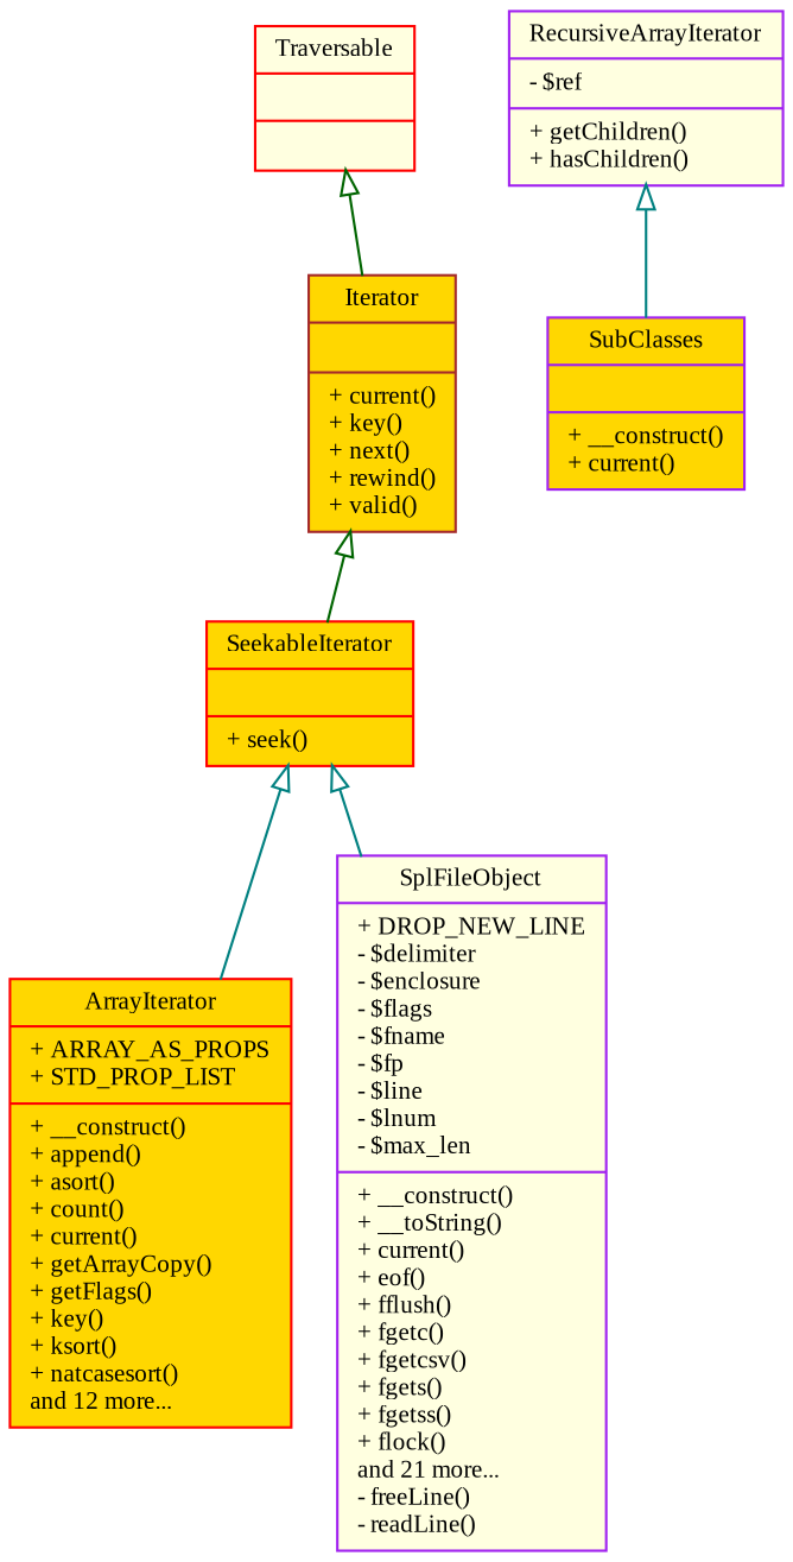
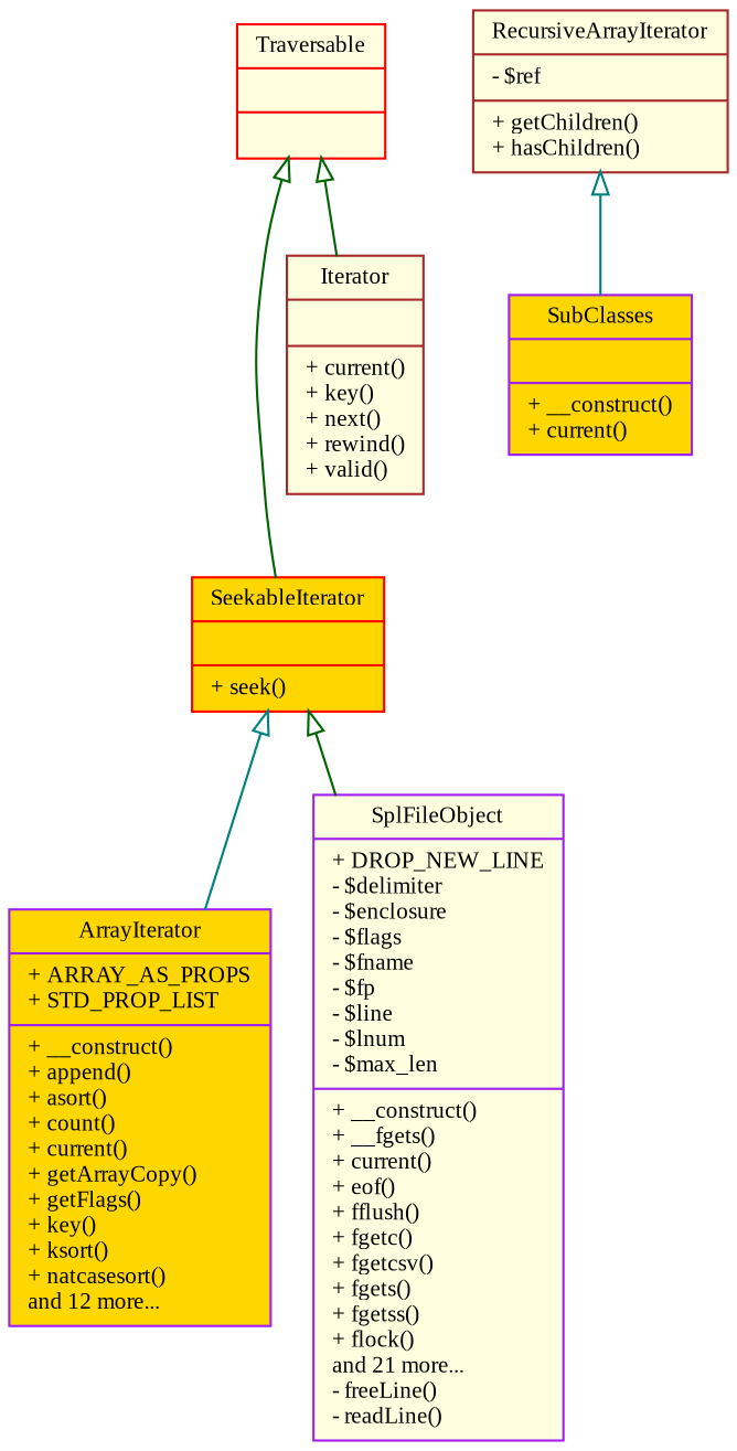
  digraph {
    fontname="Liberation Serif"
    node [color=purple fillcolor=gold fontname="Liberation Serif" fontsize=10 shape=record style=filled]
    edge [arrowtail=onormal color=darkgreen dir=back fontname="Liberation Serif" fontsize=10 labelfontname=Helvetica labelfontsize=10 style=solid]
    n1 [color=red fontcolor=black height=0.2 label="{SeekableIterator\n||+ seek()\l}" width=0.4]
-   n2 [color=red height=0.2 label="{ArrayIterator\n|+ ARRAY_AS_PROPS\l+ STD_PROP_LIST\l|+ __construct()\l+ append()\l+ asort()\l+ count()\l+ current()\l+ getArrayCopy()\l+ getFlags()\l+ key()\l+ ksort()\l+ natcasesort()\land 12 more...\l}" width=0.4]
-   n3 [fillcolor=lightyellow height=0.2 label="{SplFileObject\n|+ DROP_NEW_LINE\l- $delimiter\l- $enclosure\l- $flags\l- $fname\l- $fp\l- $line\l- $lnum\l- $max_len\l|+ __construct()\l+ __toString()\l+ current()\l+ eof()\l+ fflush()\l+ fgetc()\l+ fgetcsv()\l+ fgets()\l+ fgetss()\l+ flock()\land 21 more...\l- freeLine()\l- readLine()\l}" width=0.4]
-   n4 [color=brown height=0.2 label="{Iterator\n||+ current()\l+ key()\l+ next()\l+ rewind()\l+ valid()\l}" width=0.4]
+   n2 [height=0.2 label="{ArrayIterator\n|+ ARRAY_AS_PROPS\l+ STD_PROP_LIST\l|+ __construct()\l+ append()\l+ asort()\l+ count()\l+ current()\l+ getArrayCopy()\l+ getFlags()\l+ key()\l+ ksort()\l+ natcasesort()\land 12 more...\l}" width=0.4]
+   n3 [fillcolor=lightyellow height=0.2 label="{SplFileObject\n|+ DROP_NEW_LINE\l- $delimiter\l- $enclosure\l- $flags\l- $fname\l- $fp\l- $line\l- $lnum\l- $max_len\l|+ __construct()\l+ __fgets()\l+ current()\l+ eof()\l+ fflush()\l+ fgetc()\l+ fgetcsv()\l+ fgets()\l+ fgetss()\l+ flock()\land 21 more...\l- freeLine()\l- readLine()\l}" width=0.4]
+   n4 [color=brown fillcolor=lightyellow height=0.2 label="{Iterator\n||+ current()\l+ key()\l+ next()\l+ rewind()\l+ valid()\l}" width=0.4]
    n5 [color=red fillcolor=lightyellow height=0.2 label="{Traversable\n||}" width=0.4]
-   n6 [fillcolor=lightyellow height=0.2 label="{RecursiveArrayIterator\n|- $ref\l|+ getChildren()\l+ hasChildren()\l}" width=0.4]
+   n6 [color=brown fillcolor=lightyellow height=0.2 label="{RecursiveArrayIterator\n|- $ref\l|+ getChildren()\l+ hasChildren()\l}" width=0.4]
    n7 [height=0.2 label="{SubClasses\n||+ __construct()\l+ current()\l}" width=0.4]
    n1 -> n2 [color=teal]
-   n1 -> n3 [color=teal]
-   n4 -> n1
+   n1 -> n3
+   n5 -> n1
    n5 -> n4
    n6 -> n7 [color=teal]
  }
